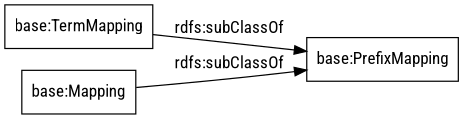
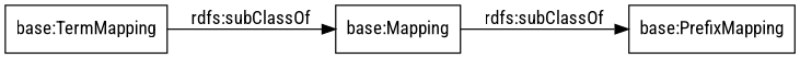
  digraph {
    fontname="Roboto Condensed"
    rankdir=LR
    node [color=black fontname="Roboto Condensed" shape=rectangle]
    edge [fontname="Roboto Condensed"]
    "base:TermMapping"
    "base:Mapping"
    "base:PrefixMapping"
-   "base:TermMapping" -> "base:PrefixMapping" [label="rdfs:subClassOf"]
+   "base:TermMapping" -> "base:Mapping" [label="rdfs:subClassOf"]
    "base:Mapping" -> "base:PrefixMapping" [label="rdfs:subClassOf"]
  }
